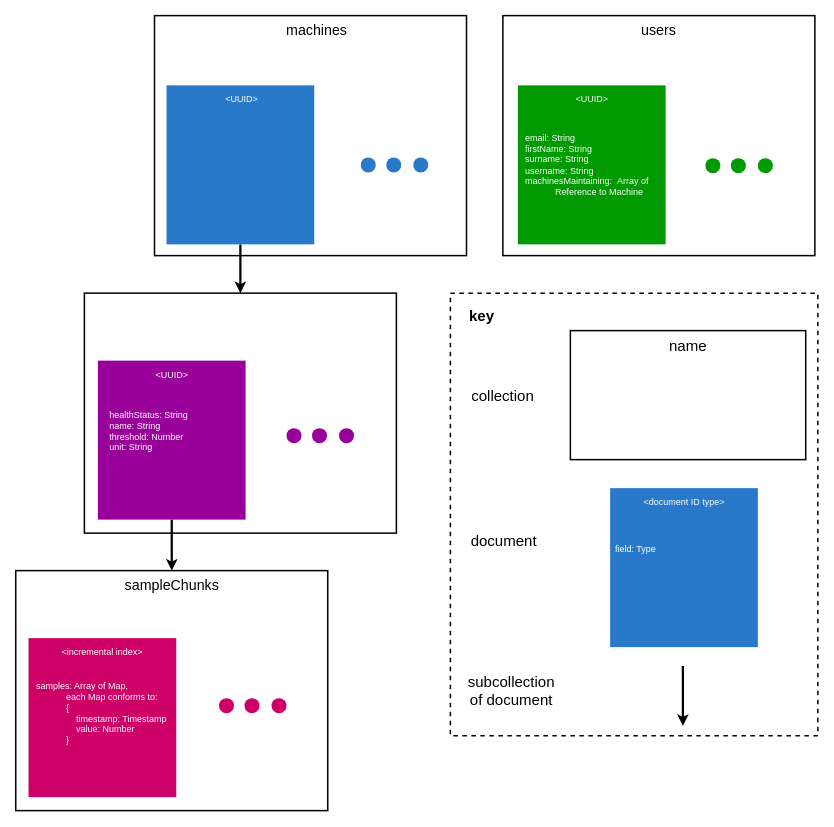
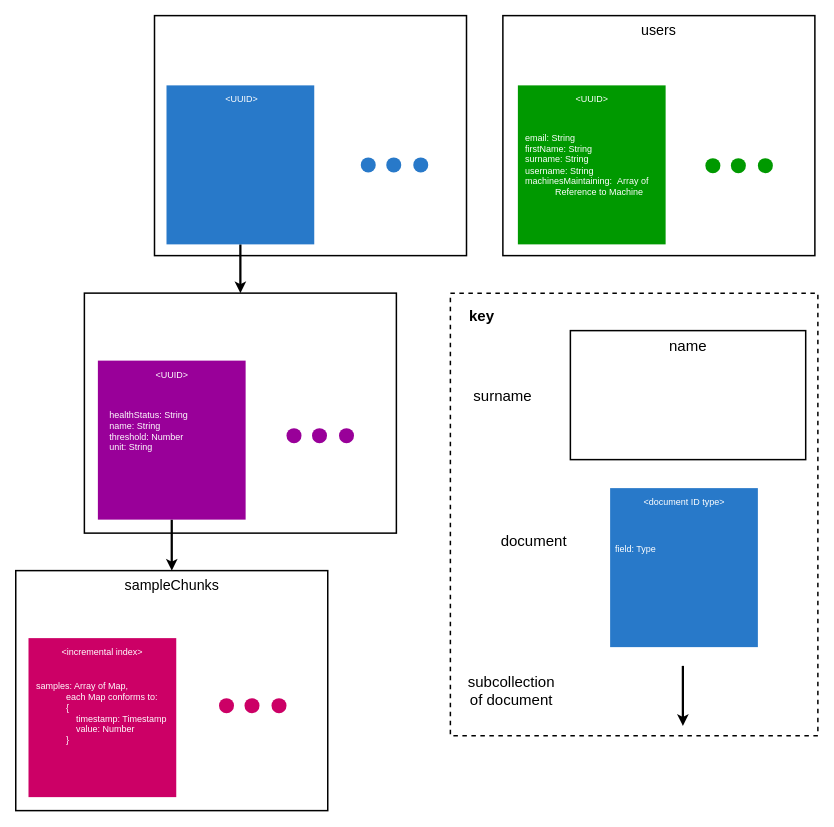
  <mxCell id="0" />
  <mxCell id="1" parent="0" />
  <mxCell id="2" value="" style="rounded=0;whiteSpace=wrap;html=1;strokeWidth=2;fillColor=none;" vertex="1" parent="1"><mxGeometry x="205.5" y="20" width="416" height="320" as="geometry" /></mxCell>
  <mxCell id="3" value="" style="rounded=0;whiteSpace=wrap;html=1;strokeWidth=2;fillColor=none;" vertex="1" parent="1"><mxGeometry x="670" y="20" width="416" height="320" as="geometry" /></mxCell>
  <mxCell id="4" style="edgeStyle=orthogonalEdgeStyle;rounded=0;orthogonalLoop=1;jettySize=auto;html=1;exitX=0.5;exitY=1;exitDx=0;exitDy=0;entryX=0.5;entryY=0;entryDx=0;entryDy=0;strokeWidth=3;" edge="1" parent="1" source="5" target="12"><mxGeometry relative="1" as="geometry" /></mxCell>
  <mxCell id="5" value="&lt;blockquote style=&quot;margin: 0 0 0 40px ; border: none ; padding: 0px&quot;&gt;&lt;/blockquote&gt;&lt;div style=&quot;text-align: center&quot;&gt;&lt;/div&gt;&lt;font color=&quot;#ffffff&quot;&gt;&lt;span&gt;&lt;br&gt;&lt;/span&gt;&lt;/font&gt;" style="rounded=0;whiteSpace=wrap;html=1;strokeWidth=2;strokeColor=none;fillColor=#2879C9;align=left;" vertex="1" parent="1"><mxGeometry x="221.5" y="113" width="197" height="212" as="geometry" /></mxCell>
- <mxCell id="6" value="&lt;font style=&quot;font-size: 19px&quot;&gt;machines&lt;/font&gt;" style="text;html=1;strokeColor=none;fillColor=none;align=center;verticalAlign=middle;whiteSpace=wrap;rounded=0;" vertex="1" parent="1"><mxGeometry x="381.5" y="30" width="80" height="20" as="geometry" /></mxCell>
  <mxCell id="7" value="&lt;font color=&quot;#ffffff&quot;&gt;&amp;lt;UUID&amp;gt;&lt;/font&gt;" style="text;html=1;strokeColor=none;fillColor=none;align=center;verticalAlign=middle;whiteSpace=wrap;rounded=0;" vertex="1" parent="1"><mxGeometry x="231.5" y="113" width="180" height="37" as="geometry" /></mxCell>
  <mxCell id="8" value="" style="ellipse;whiteSpace=wrap;html=1;aspect=fixed;strokeWidth=2;fillColor=#2879C9;strokeColor=none;" vertex="1" parent="1"><mxGeometry x="480.5" y="209" width="20" height="20" as="geometry" /></mxCell>
  <mxCell id="9" value="" style="ellipse;whiteSpace=wrap;html=1;aspect=fixed;strokeWidth=2;fillColor=#2879C9;strokeColor=none;" vertex="1" parent="1"><mxGeometry x="550.5" y="209" width="20" height="20" as="geometry" /></mxCell>
  <mxCell id="10" value="" style="ellipse;whiteSpace=wrap;html=1;aspect=fixed;strokeWidth=2;fillColor=#2879C9;strokeColor=none;" vertex="1" parent="1"><mxGeometry x="514.5" y="209" width="20" height="20" as="geometry" /></mxCell>
  <mxCell id="11" value="&lt;font style=&quot;font-size: 19px&quot;&gt;users&lt;/font&gt;" style="text;html=1;strokeColor=none;fillColor=none;align=center;verticalAlign=middle;whiteSpace=wrap;rounded=0;" vertex="1" parent="1"><mxGeometry x="838" y="30" width="80" height="20" as="geometry" /></mxCell>
  <mxCell id="12" value="" style="rounded=0;whiteSpace=wrap;html=1;strokeWidth=2;fillColor=none;" vertex="1" parent="1"><mxGeometry x="112" y="390" width="416" height="320" as="geometry" /></mxCell>
  <mxCell id="13" value="" style="rounded=0;whiteSpace=wrap;html=1;strokeWidth=2;fillColor=none;" vertex="1" parent="1"><mxGeometry x="20.5" y="760" width="416" height="320" as="geometry" /></mxCell>
  <mxCell id="14" style="edgeStyle=orthogonalEdgeStyle;rounded=0;orthogonalLoop=1;jettySize=auto;html=1;exitX=0.5;exitY=1;exitDx=0;exitDy=0;entryX=0.5;entryY=0;entryDx=0;entryDy=0;fontSize=16;strokeWidth=3;" edge="1" parent="1" source="15" target="13"><mxGeometry relative="1" as="geometry" /></mxCell>
  <mxCell id="15" value="&lt;blockquote style=&quot;margin: 0 0 0 40px ; border: none ; padding: 0px&quot;&gt;&lt;/blockquote&gt;&lt;div style=&quot;text-align: center&quot;&gt;&lt;/div&gt;&lt;font color=&quot;#ffffff&quot;&gt;&lt;span&gt;&lt;br&gt;&lt;/span&gt;&lt;/font&gt;" style="rounded=0;whiteSpace=wrap;html=1;strokeWidth=2;strokeColor=none;align=left;fillColor=#990099;" vertex="1" parent="1"><mxGeometry x="130" y="480" width="197" height="212" as="geometry" /></mxCell>
  <mxCell id="16" value="&lt;blockquote style=&quot;margin: 0 0 0 40px ; border: none ; padding: 0px&quot;&gt;&lt;/blockquote&gt;&lt;div style=&quot;text-align: center&quot;&gt;&lt;/div&gt;&lt;font color=&quot;#ffffff&quot;&gt;&lt;span&gt;&lt;br&gt;&lt;/span&gt;&lt;/font&gt;" style="rounded=0;whiteSpace=wrap;html=1;strokeWidth=2;strokeColor=none;align=left;fillColor=#CC0066;" vertex="1" parent="1"><mxGeometry x="37.5" y="850" width="197" height="212" as="geometry" /></mxCell>
  <mxCell id="17" value="&lt;blockquote style=&quot;margin: 0 0 0 40px ; border: none ; padding: 0px&quot;&gt;&lt;/blockquote&gt;&lt;div style=&quot;text-align: center&quot;&gt;&lt;/div&gt;&lt;font color=&quot;#ffffff&quot;&gt;&lt;span&gt;&lt;br&gt;&lt;/span&gt;&lt;/font&gt;" style="rounded=0;whiteSpace=wrap;html=1;strokeWidth=2;strokeColor=none;align=left;fillColor=#009900;" vertex="1" parent="1"><mxGeometry x="690" y="113" width="197" height="212" as="geometry" /></mxCell>
  <mxCell id="18" value="&lt;font color=&quot;#ffffff&quot;&gt;&lt;span&gt;&amp;lt;UUID&amp;gt;&lt;/span&gt;&lt;/font&gt;" style="text;html=1;strokeColor=none;fillColor=none;align=center;verticalAlign=middle;whiteSpace=wrap;rounded=0;" vertex="1" parent="1"><mxGeometry x="138.5" y="480" width="180" height="37" as="geometry" /></mxCell>
  <mxCell id="19" value="&lt;font color=&quot;#ffffff&quot;&gt;&amp;lt;incremental index&amp;gt;&lt;/font&gt;" style="text;html=1;strokeColor=none;fillColor=none;align=center;verticalAlign=middle;whiteSpace=wrap;rounded=0;" vertex="1" parent="1"><mxGeometry x="46" y="850" width="180" height="37" as="geometry" /></mxCell>
  <mxCell id="20" value="&lt;font color=&quot;#ffffff&quot;&gt;&amp;lt;UUID&amp;gt;&lt;/font&gt;" style="text;html=1;strokeColor=none;fillColor=none;align=center;verticalAlign=middle;whiteSpace=wrap;rounded=0;" vertex="1" parent="1"><mxGeometry x="698.5" y="113" width="180" height="37" as="geometry" /></mxCell>
  <mxCell id="21" value="&lt;div style=&quot;text-align: left&quot;&gt;&lt;font color=&quot;#ffffff&quot;&gt;&lt;span&gt;&lt;br&gt;&lt;/span&gt;&lt;/font&gt;&lt;/div&gt;&lt;font color=&quot;#ffffff&quot;&gt;&lt;div style=&quot;text-align: left&quot;&gt;&lt;br&gt;&lt;/div&gt;&lt;div style=&quot;text-align: left&quot;&gt;&lt;span style=&quot;font-size: 12px&quot;&gt;healthStatus: String&lt;/span&gt;&lt;/div&gt;&lt;div style=&quot;text-align: left&quot;&gt;&lt;span style=&quot;font-size: 12px&quot;&gt;name: String&lt;/span&gt;&lt;/div&gt;&lt;div style=&quot;text-align: left&quot;&gt;&lt;span style=&quot;font-size: 12px&quot;&gt;threshold: Number&lt;/span&gt;&lt;/div&gt;&lt;div style=&quot;text-align: left&quot;&gt;unit: String&lt;/div&gt;&lt;/font&gt;" style="text;html=1;strokeColor=none;fillColor=none;align=center;verticalAlign=middle;whiteSpace=wrap;rounded=0;" vertex="1" parent="1"><mxGeometry x="138" y="520" width="120" height="80" as="geometry" /></mxCell>
  <mxCell id="22" value="&lt;div&gt;&lt;font color=&quot;#ffffff&quot;&gt;&lt;span&gt;samples: Array of Map,&amp;nbsp;&lt;/span&gt;&lt;/font&gt;&lt;/div&gt;&lt;blockquote style=&quot;margin: 0 0 0 40px ; border: none ; padding: 0px&quot;&gt;&lt;div&gt;&lt;span style=&quot;color: rgb(255 , 255 , 255) ; font-size: 12px&quot;&gt;each Map conforms to:&lt;/span&gt;&lt;/div&gt;&lt;div&gt;&lt;span style=&quot;color: rgb(255 , 255 , 255) ; font-size: 12px&quot;&gt;{&lt;/span&gt;&lt;/div&gt;&lt;div&gt;&lt;span style=&quot;color: rgb(255 , 255 , 255) ; font-size: 12px&quot;&gt;&amp;nbsp; &amp;nbsp; timestamp: Timestamp&lt;/span&gt;&lt;/div&gt;&lt;div&gt;&lt;span style=&quot;color: rgb(255 , 255 , 255) ; font-size: 12px&quot;&gt;&amp;nbsp; &amp;nbsp; value: Number&lt;/span&gt;&lt;/div&gt;&lt;div&gt;&lt;span style=&quot;color: rgb(255 , 255 , 255) ; font-size: 12px&quot;&gt;}&lt;/span&gt;&lt;/div&gt;&lt;/blockquote&gt;" style="text;html=1;strokeColor=none;fillColor=none;align=left;verticalAlign=middle;whiteSpace=wrap;rounded=0;" vertex="1" parent="1"><mxGeometry x="46" y="890" width="184" height="120" as="geometry" /></mxCell>
  <mxCell id="23" value="&lt;font color=&quot;#ffffff&quot;&gt;&lt;span&gt;email: String&lt;br&gt;firstName: String&lt;br&gt;surname: String&lt;br&gt;username: String&lt;br&gt;machinesMaintaining: &amp;nbsp;Array of &lt;br&gt;&lt;/span&gt;&lt;/font&gt;&lt;blockquote style=&quot;margin: 0 0 0 40px ; border: none ; padding: 0px&quot;&gt;&lt;font color=&quot;#ffffff&quot;&gt;&lt;span&gt;Reference to Machine&lt;/span&gt;&lt;/font&gt;&lt;/blockquote&gt;" style="text;html=1;strokeColor=none;fillColor=none;align=left;verticalAlign=middle;whiteSpace=wrap;rounded=0;" vertex="1" parent="1"><mxGeometry x="697.75" y="159" width="181.5" height="120" as="geometry" /></mxCell>
  <mxCell id="24" value="&lt;font style=&quot;font-size: 19px&quot;&gt;sampleChunks&lt;/font&gt;" style="text;html=1;strokeColor=none;fillColor=none;align=center;verticalAlign=middle;whiteSpace=wrap;rounded=0;" vertex="1" parent="1"><mxGeometry x="162.5" y="770" width="132" height="20" as="geometry" /></mxCell>
  <mxCell id="25" value="" style="ellipse;whiteSpace=wrap;html=1;aspect=fixed;strokeWidth=2;strokeColor=none;fillColor=#990099;" vertex="1" parent="1"><mxGeometry x="451.5" y="570" width="20" height="20" as="geometry" /></mxCell>
  <mxCell id="26" value="" style="ellipse;whiteSpace=wrap;html=1;aspect=fixed;strokeWidth=2;strokeColor=none;fillColor=#990099;" vertex="1" parent="1"><mxGeometry x="415.5" y="570" width="20" height="20" as="geometry" /></mxCell>
  <mxCell id="27" value="" style="ellipse;whiteSpace=wrap;html=1;aspect=fixed;strokeWidth=2;strokeColor=none;fillColor=#990099;" vertex="1" parent="1"><mxGeometry x="381.5" y="570" width="20" height="20" as="geometry" /></mxCell>
  <mxCell id="28" value="" style="ellipse;whiteSpace=wrap;html=1;aspect=fixed;strokeWidth=2;strokeColor=none;fillColor=#CC0066;" vertex="1" parent="1"><mxGeometry x="361.5" y="930" width="20" height="20" as="geometry" /></mxCell>
  <mxCell id="29" value="" style="ellipse;whiteSpace=wrap;html=1;aspect=fixed;strokeWidth=2;strokeColor=none;fillColor=#CC0066;" vertex="1" parent="1"><mxGeometry x="325.5" y="930" width="20" height="20" as="geometry" /></mxCell>
  <mxCell id="30" value="" style="ellipse;whiteSpace=wrap;html=1;aspect=fixed;strokeWidth=2;strokeColor=none;fillColor=#CC0066;" vertex="1" parent="1"><mxGeometry x="291.5" y="930" width="20" height="20" as="geometry" /></mxCell>
  <mxCell id="31" value="" style="ellipse;whiteSpace=wrap;html=1;aspect=fixed;strokeWidth=2;strokeColor=none;fillColor=#009900;" vertex="1" parent="1"><mxGeometry x="1010" y="210" width="20" height="20" as="geometry" /></mxCell>
  <mxCell id="32" value="" style="ellipse;whiteSpace=wrap;html=1;aspect=fixed;strokeWidth=2;strokeColor=none;fillColor=#009900;" vertex="1" parent="1"><mxGeometry x="974" y="210" width="20" height="20" as="geometry" /></mxCell>
  <mxCell id="33" value="" style="ellipse;whiteSpace=wrap;html=1;aspect=fixed;strokeWidth=2;strokeColor=none;fillColor=#009900;" vertex="1" parent="1"><mxGeometry x="940" y="210" width="20" height="20" as="geometry" /></mxCell>
  <mxCell id="34" value="" style="rounded=0;whiteSpace=wrap;html=1;strokeWidth=2;gradientColor=#ffffff;fillColor=none;dashed=1;" vertex="1" parent="1"><mxGeometry x="600" y="390" width="490" height="590" as="geometry" /></mxCell>
  <mxCell id="35" value="key" style="text;html=1;strokeColor=none;fillColor=none;align=center;verticalAlign=middle;whiteSpace=wrap;rounded=0;dashed=1;fontSize=20;fontStyle=1" vertex="1" parent="1"><mxGeometry x="621.5" y="410" width="40" height="20" as="geometry" /></mxCell>
  <mxCell id="36" value="" style="rounded=0;whiteSpace=wrap;html=1;strokeWidth=2;fillColor=none;" vertex="1" parent="1"><mxGeometry x="760.01" y="440" width="313.75" height="172" as="geometry" /></mxCell>
- <mxCell id="37" value="collection" style="text;html=1;strokeColor=none;fillColor=none;align=center;verticalAlign=middle;whiteSpace=wrap;rounded=0;dashed=1;fontSize=20;" vertex="1" parent="1"><mxGeometry x="630" y="516" width="80" height="20" as="geometry" /></mxCell>
+ <mxCell id="37" value="surname" style="text;html=1;strokeColor=none;fillColor=none;align=center;verticalAlign=middle;whiteSpace=wrap;rounded=0;dashed=1;fontSize=20;" vertex="1" parent="1"><mxGeometry x="630" y="516" width="80" height="20" as="geometry" /></mxCell>
  <mxCell id="38" value="name" style="text;html=1;strokeColor=none;fillColor=none;align=center;verticalAlign=middle;whiteSpace=wrap;rounded=0;dashed=1;fontSize=20;" vertex="1" parent="1"><mxGeometry x="876.89" y="450" width="80" height="20" as="geometry" /></mxCell>
  <mxCell id="39" value="subcollection&lt;br&gt;of document" style="text;html=1;strokeColor=none;fillColor=none;align=center;verticalAlign=middle;whiteSpace=wrap;rounded=0;dashed=1;fontSize=20;" vertex="1" parent="1"><mxGeometry x="621.5" y="890" width="119.25" height="60" as="geometry" /></mxCell>
- <mxCell id="40" value="document" style="text;html=1;strokeColor=none;fillColor=none;align=center;verticalAlign=middle;whiteSpace=wrap;rounded=0;dashed=1;fontSize=20;" vertex="1" parent="1"><mxGeometry x="621.5" y="710" width="98.5" height="20" as="geometry" /></mxCell>
+ <mxCell id="40" value="document" style="text;html=1;strokeColor=none;fillColor=none;align=center;verticalAlign=middle;whiteSpace=wrap;rounded=0;dashed=1;fontSize=20;" vertex="1" parent="1"><mxGeometry x="661.5" y="710" width="98.5" height="20" as="geometry" /></mxCell>
  <mxCell id="41" value="&lt;blockquote style=&quot;margin: 0 0 0 40px ; border: none ; padding: 0px&quot;&gt;&lt;/blockquote&gt;&lt;div style=&quot;text-align: center&quot;&gt;&lt;/div&gt;&lt;font color=&quot;#ffffff&quot;&gt;&lt;span&gt;&lt;br&gt;&lt;/span&gt;&lt;/font&gt;" style="rounded=0;whiteSpace=wrap;html=1;strokeWidth=2;strokeColor=none;fillColor=#2879C9;align=left;" vertex="1" parent="1"><mxGeometry x="813" y="650" width="197" height="212" as="geometry" /></mxCell>
  <mxCell id="42" value="" style="endArrow=classic;html=1;fontSize=20;strokeWidth=3;" edge="1" parent="1"><mxGeometry width="50" height="50" relative="1" as="geometry"><mxPoint x="910" y="887" as="sourcePoint" /><mxPoint x="910" y="967" as="targetPoint" /></mxGeometry></mxCell>
  <mxCell id="43" value="&lt;font color=&quot;#ffffff&quot;&gt;&lt;span&gt;&amp;lt;document ID type&amp;gt;&lt;/span&gt;&lt;/font&gt;" style="text;html=1;strokeColor=none;fillColor=none;align=center;verticalAlign=middle;whiteSpace=wrap;rounded=0;" vertex="1" parent="1"><mxGeometry x="821.5" y="650" width="180" height="37" as="geometry" /></mxCell>
  <mxCell id="44" value="&lt;div&gt;&lt;font color=&quot;#ffffff&quot;&gt;&lt;span&gt;field: Type&lt;/span&gt;&lt;/font&gt;&lt;/div&gt;" style="text;html=1;strokeColor=none;fillColor=none;align=left;verticalAlign=middle;whiteSpace=wrap;rounded=0;" vertex="1" parent="1"><mxGeometry x="818" y="692" width="120" height="80" as="geometry" /></mxCell>
